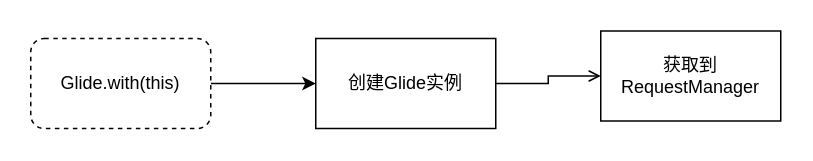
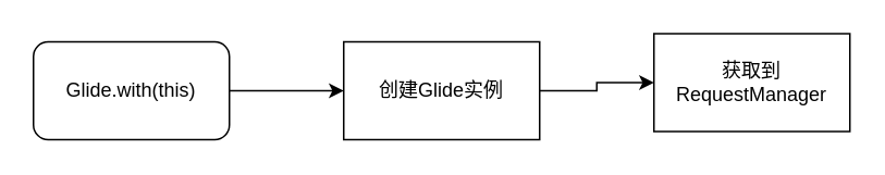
  <mxCell id="0" />
  <mxCell id="1" parent="0" />
  <mxCell id="2" value="" style="edgeStyle=orthogonalEdgeStyle;rounded=0;orthogonalLoop=1;jettySize=auto;html=1;" edge="1" parent="1" source="3" target="5"><mxGeometry relative="1" as="geometry" /></mxCell>
- <mxCell id="3" value="Glide.with(this)" style="rounded=1;whiteSpace=wrap;html=1;dashed=1;" vertex="1" parent="1"><mxGeometry x="20" y="25" width="120" height="60" as="geometry" /></mxCell>
- <mxCell id="4" value="" style="edgeStyle=orthogonalEdgeStyle;rounded=0;orthogonalLoop=1;jettySize=auto;html=1;endArrow=open;" edge="1" parent="1" source="5" target="6"><mxGeometry relative="1" as="geometry" /></mxCell>
+ <mxCell id="3" value="Glide.with(this)" style="rounded=1;whiteSpace=wrap;html=1;" vertex="1" parent="1"><mxGeometry x="20" y="25" width="120" height="60" as="geometry" /></mxCell>
+ <mxCell id="4" value="" style="edgeStyle=orthogonalEdgeStyle;rounded=0;orthogonalLoop=1;jettySize=auto;html=1;" edge="1" parent="1" source="5" target="6"><mxGeometry relative="1" as="geometry" /></mxCell>
  <mxCell id="5" value="创建Glide实例" style="rounded=0;whiteSpace=wrap;html=1;" vertex="1" parent="1"><mxGeometry x="210" y="25" width="120" height="60" as="geometry" /></mxCell>
  <mxCell id="6" value="获取到RequestManager" style="whiteSpace=wrap;html=1;rounded=0;" vertex="1" parent="1"><mxGeometry x="400" y="20" width="120" height="60" as="geometry" /></mxCell>
